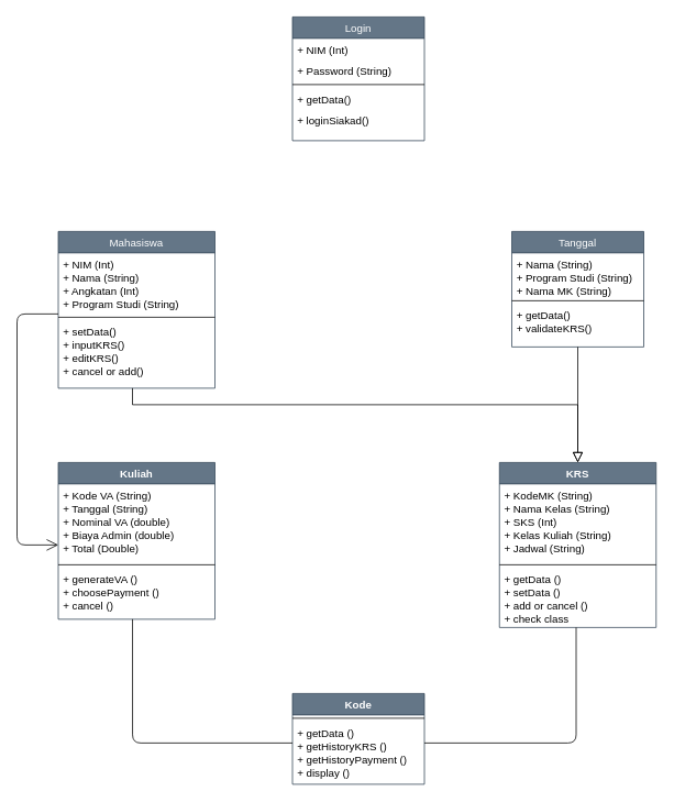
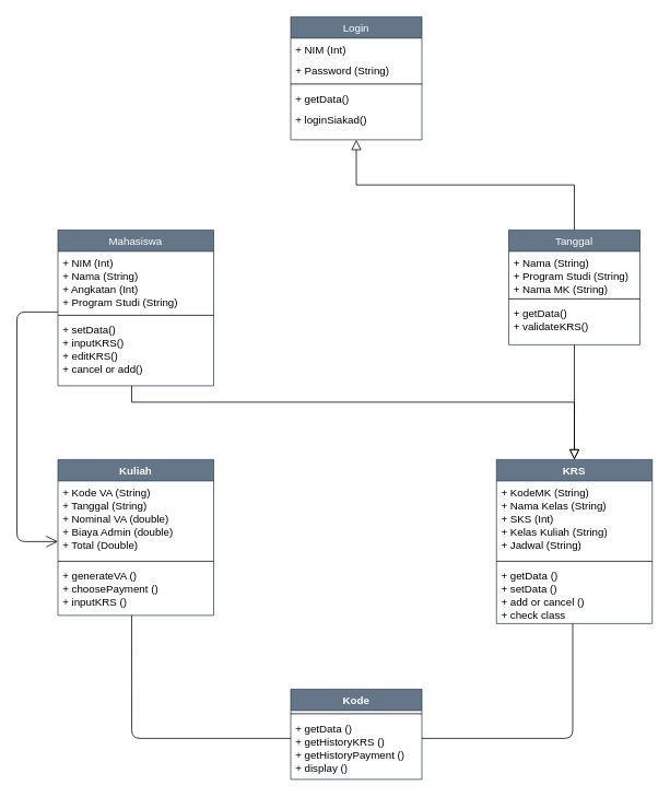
  <mxCell id="0" />
  <mxCell id="1" parent="0" />
+ <mxCell id="2" value="" style="endArrow=block;endSize=10;endFill=0;shadow=0;strokeWidth=1;rounded=0;edgeStyle=elbowEdgeStyle;elbow=vertical;" parent="1" source="9" target="3" edge="1"><mxGeometry width="160" relative="1" as="geometry"><mxPoint x="230" y="353" as="sourcePoint" /><mxPoint x="330" y="251" as="targetPoint" /></mxGeometry></mxCell>
  <mxCell id="3" value="Login" style="swimlane;fontStyle=0;align=center;verticalAlign=top;childLayout=stackLayout;horizontal=1;startSize=26;horizontalStack=0;resizeParent=1;resizeLast=0;collapsible=1;marginBottom=0;rounded=0;shadow=0;strokeWidth=1;fillColor=#647687;strokeColor=#314354;fontColor=#ffffff;fontSize=13;" parent="1" vertex="1"><mxGeometry x="354" y="20" width="160" height="150" as="geometry"><mxRectangle x="230" y="140" width="160" height="26" as="alternateBounds" /></mxGeometry></mxCell>
  <mxCell id="4" value="+ NIM (Int)" style="text;align=left;verticalAlign=top;spacingLeft=4;spacingRight=4;overflow=hidden;rotatable=0;points=[[0,0.5],[1,0.5]];portConstraint=eastwest;fontSize=13;" parent="3" vertex="1"><mxGeometry y="26" width="160" height="26" as="geometry" /></mxCell>
  <mxCell id="5" value="+ Password (String)" style="text;align=left;verticalAlign=top;spacingLeft=4;spacingRight=4;overflow=hidden;rotatable=0;points=[[0,0.5],[1,0.5]];portConstraint=eastwest;rounded=0;shadow=0;html=0;fontSize=13;" parent="3" vertex="1"><mxGeometry y="52" width="160" height="26" as="geometry" /></mxCell>
  <mxCell id="6" value="" style="line;html=1;strokeWidth=1;align=left;verticalAlign=middle;spacingTop=-1;spacingLeft=3;spacingRight=3;rotatable=0;labelPosition=right;points=[];portConstraint=eastwest;" parent="3" vertex="1"><mxGeometry y="78" width="160" height="8" as="geometry" /></mxCell>
  <mxCell id="7" value="+ getData()" style="text;align=left;verticalAlign=top;spacingLeft=4;spacingRight=4;overflow=hidden;rotatable=0;points=[[0,0.5],[1,0.5]];portConstraint=eastwest;fontSize=13;" parent="3" vertex="1"><mxGeometry y="86" width="160" height="26" as="geometry" /></mxCell>
  <mxCell id="8" value="+ loginSiakad()" style="text;align=left;verticalAlign=top;spacingLeft=4;spacingRight=4;overflow=hidden;rotatable=0;points=[[0,0.5],[1,0.5]];portConstraint=eastwest;fontSize=13;" vertex="1" parent="3"><mxGeometry y="112" width="160" height="26" as="geometry" /></mxCell>
  <mxCell id="9" value="Tanggal" style="swimlane;fontStyle=0;align=center;verticalAlign=top;childLayout=stackLayout;horizontal=1;startSize=26;horizontalStack=0;resizeParent=1;resizeLast=0;collapsible=1;marginBottom=0;rounded=0;shadow=0;strokeWidth=1;fillColor=#647687;strokeColor=#314354;fontColor=#ffffff;fontSize=13;" parent="1" vertex="1"><mxGeometry x="620" y="280" width="160" height="140" as="geometry"><mxRectangle x="330" y="360" width="170" height="26" as="alternateBounds" /></mxGeometry></mxCell>
  <mxCell id="10" value="+ Nama (String)&#10;+ Program Studi (String)&#10;+ Nama MK (String)" style="text;align=left;verticalAlign=top;spacingLeft=4;spacingRight=4;overflow=hidden;rotatable=0;points=[[0,0.5],[1,0.5]];portConstraint=eastwest;fontSize=13;" parent="9" vertex="1"><mxGeometry y="26" width="160" height="54" as="geometry" /></mxCell>
  <mxCell id="11" value="" style="line;html=1;strokeWidth=1;align=left;verticalAlign=middle;spacingTop=-1;spacingLeft=3;spacingRight=3;rotatable=0;labelPosition=right;points=[];portConstraint=eastwest;" parent="9" vertex="1"><mxGeometry y="80" width="160" height="8" as="geometry" /></mxCell>
  <mxCell id="12" value="+ getData()&#10;+ validateKRS()&#10;" style="text;align=left;verticalAlign=top;spacingLeft=4;spacingRight=4;overflow=hidden;rotatable=0;points=[[0,0.5],[1,0.5]];portConstraint=eastwest;fontStyle=0;fontSize=13;" vertex="1" parent="9"><mxGeometry y="88" width="160" height="42" as="geometry" /></mxCell>
  <mxCell id="13" value="Mahasiswa" style="swimlane;fontStyle=0;align=center;verticalAlign=top;childLayout=stackLayout;horizontal=1;startSize=26;horizontalStack=0;resizeParent=1;resizeLast=0;collapsible=1;marginBottom=0;rounded=0;shadow=0;strokeWidth=1;fillColor=#647687;strokeColor=#314354;fontColor=#ffffff;fontSize=13;" parent="1" vertex="1"><mxGeometry x="70" y="280" width="190" height="190" as="geometry"><mxRectangle x="130" y="380" width="160" height="26" as="alternateBounds" /></mxGeometry></mxCell>
  <mxCell id="14" value="+ NIM (Int)&#10;+ Nama (String)&#10;+ Angkatan (Int)&#10;+ Program Studi (String)&#10;" style="text;align=left;verticalAlign=top;spacingLeft=4;spacingRight=4;overflow=hidden;rotatable=0;points=[[0,0.5],[1,0.5]];portConstraint=eastwest;fontSize=13;" parent="13" vertex="1"><mxGeometry y="26" width="190" height="74" as="geometry" /></mxCell>
  <mxCell id="15" value="" style="line;html=1;strokeWidth=1;align=left;verticalAlign=middle;spacingTop=-1;spacingLeft=3;spacingRight=3;rotatable=0;labelPosition=right;points=[];portConstraint=eastwest;" parent="13" vertex="1"><mxGeometry y="100" width="190" height="8" as="geometry" /></mxCell>
  <mxCell id="16" value="+ setData()&#10;+ inputKRS()&#10;+ editKRS()&#10;+ cancel or add()&#10;" style="text;align=left;verticalAlign=top;spacingLeft=4;spacingRight=4;overflow=hidden;rotatable=0;points=[[0,0.5],[1,0.5]];portConstraint=eastwest;fontStyle=0;fontSize=13;" parent="13" vertex="1"><mxGeometry y="108" width="190" height="72" as="geometry" /></mxCell>
  <mxCell id="17" value="Kuliah" style="swimlane;fontStyle=1;align=center;verticalAlign=top;childLayout=stackLayout;horizontal=1;startSize=26;horizontalStack=0;resizeParent=1;resizeParentMax=0;resizeLast=0;collapsible=1;marginBottom=0;fillColor=#647687;strokeColor=#314354;fontColor=#ffffff;fontSize=13;" vertex="1" parent="1"><mxGeometry x="70" y="560" width="190" height="190" as="geometry" /></mxCell>
  <mxCell id="18" value="+ Kode VA (String)&#10;+ Tanggal (String)&#10;+ Nominal VA (double)&#10;+ Biaya Admin (double)&#10;+ Total (Double)&#10;" style="text;strokeColor=none;fillColor=none;align=left;verticalAlign=top;spacingLeft=4;spacingRight=4;overflow=hidden;rotatable=0;points=[[0,0.5],[1,0.5]];portConstraint=eastwest;fontSize=13;" vertex="1" parent="17"><mxGeometry y="26" width="190" height="94" as="geometry" /></mxCell>
  <mxCell id="19" value="" style="line;strokeWidth=1;fillColor=none;align=left;verticalAlign=middle;spacingTop=-1;spacingLeft=3;spacingRight=3;rotatable=0;labelPosition=right;points=[];portConstraint=eastwest;" vertex="1" parent="17"><mxGeometry y="120" width="190" height="8" as="geometry" /></mxCell>
- <mxCell id="20" value="+ generateVA ()&#10;+ choosePayment ()&#10;+ cancel ()&#10;" style="text;strokeColor=none;fillColor=none;align=left;verticalAlign=top;spacingLeft=4;spacingRight=4;overflow=hidden;rotatable=0;points=[[0,0.5],[1,0.5]];portConstraint=eastwest;fontSize=13;" vertex="1" parent="17"><mxGeometry y="128" width="190" height="62" as="geometry" /></mxCell>
+ <mxCell id="20" value="+ generateVA ()&#10;+ choosePayment ()&#10;+ inputKRS ()&#10;" style="text;strokeColor=none;fillColor=none;align=left;verticalAlign=top;spacingLeft=4;spacingRight=4;overflow=hidden;rotatable=0;points=[[0,0.5],[1,0.5]];portConstraint=eastwest;fontSize=13;" vertex="1" parent="17"><mxGeometry y="128" width="190" height="62" as="geometry" /></mxCell>
  <mxCell id="21" value="KRS" style="swimlane;fontStyle=1;align=center;verticalAlign=top;childLayout=stackLayout;horizontal=1;startSize=26;horizontalStack=0;resizeParent=1;resizeParentMax=0;resizeLast=0;collapsible=1;marginBottom=0;fillColor=#647687;strokeColor=#314354;fontColor=#ffffff;fontSize=13;" vertex="1" parent="1"><mxGeometry x="605" y="560" width="190" height="200" as="geometry" /></mxCell>
  <mxCell id="22" value="+ KodeMK (String)&#10;+ Nama Kelas (String)&#10;+ SKS (Int)&#10;+ Kelas Kuliah (String)&#10;+ Jadwal (String)&#10;" style="text;strokeColor=none;fillColor=none;align=left;verticalAlign=top;spacingLeft=4;spacingRight=4;overflow=hidden;rotatable=0;points=[[0,0.5],[1,0.5]];portConstraint=eastwest;fontSize=13;" vertex="1" parent="21"><mxGeometry y="26" width="190" height="94" as="geometry" /></mxCell>
  <mxCell id="23" value="" style="line;strokeWidth=1;fillColor=none;align=left;verticalAlign=middle;spacingTop=-1;spacingLeft=3;spacingRight=3;rotatable=0;labelPosition=right;points=[];portConstraint=eastwest;" vertex="1" parent="21"><mxGeometry y="120" width="190" height="8" as="geometry" /></mxCell>
  <mxCell id="24" value="+ getData ()&#10;+ setData ()&#10;+ add or cancel ()&#10;+ check class&#10;" style="text;strokeColor=none;fillColor=none;align=left;verticalAlign=top;spacingLeft=4;spacingRight=4;overflow=hidden;rotatable=0;points=[[0,0.5],[1,0.5]];portConstraint=eastwest;fontSize=13;" vertex="1" parent="21"><mxGeometry y="128" width="190" height="72" as="geometry" /></mxCell>
  <mxCell id="25" value="Kode" style="swimlane;fontStyle=1;align=center;verticalAlign=top;childLayout=stackLayout;horizontal=1;startSize=26;horizontalStack=0;resizeParent=1;resizeParentMax=0;resizeLast=0;collapsible=1;marginBottom=0;fillColor=#647687;strokeColor=#314354;fontColor=#ffffff;fontSize=13;" vertex="1" parent="1"><mxGeometry x="354" y="840" width="160" height="110" as="geometry" /></mxCell>
  <mxCell id="26" value="" style="line;strokeWidth=1;fillColor=none;align=left;verticalAlign=middle;spacingTop=-1;spacingLeft=3;spacingRight=3;rotatable=0;labelPosition=right;points=[];portConstraint=eastwest;" vertex="1" parent="25"><mxGeometry y="26" width="160" height="8" as="geometry" /></mxCell>
  <mxCell id="27" value="+ getData ()&#10;+ getHistoryKRS ()&#10;+ getHistoryPayment ()&#10;+ display ()&#10;" style="text;strokeColor=none;fillColor=none;align=left;verticalAlign=top;spacingLeft=4;spacingRight=4;overflow=hidden;rotatable=0;points=[[0,0.5],[1,0.5]];portConstraint=eastwest;fontSize=13;" vertex="1" parent="25"><mxGeometry y="34" width="160" height="76" as="geometry" /></mxCell>
  <mxCell id="28" value="" style="endArrow=block;endSize=10;endFill=0;shadow=0;strokeWidth=1;rounded=0;edgeStyle=elbowEdgeStyle;elbow=vertical;entryX=0.5;entryY=0;entryDx=0;entryDy=0;" edge="1" parent="1" target="21"><mxGeometry width="160" relative="1" as="geometry"><mxPoint x="160" y="470" as="sourcePoint" /><mxPoint x="434" y="400" as="targetPoint" /><Array as="points"><mxPoint x="160" y="490" /></Array></mxGeometry></mxCell>
  <mxCell id="29" value="" style="endArrow=block;endSize=10;endFill=0;shadow=0;strokeWidth=1;rounded=0;edgeStyle=elbowEdgeStyle;elbow=vertical;exitX=0.5;exitY=1;exitDx=0;exitDy=0;" edge="1" parent="1" source="9"><mxGeometry width="160" relative="1" as="geometry"><mxPoint x="450" y="510" as="sourcePoint" /><mxPoint x="700" y="560" as="targetPoint" /><Array as="points"><mxPoint x="420" y="490" /></Array></mxGeometry></mxCell>
  <mxCell id="30" value="" style="endArrow=open;endFill=1;endSize=12;html=1;fontSize=13;entryX=0;entryY=0.787;entryDx=0;entryDy=0;entryPerimeter=0;" edge="1" parent="1" target="18"><mxGeometry width="160" relative="1" as="geometry"><mxPoint x="70" y="380" as="sourcePoint" /><mxPoint x="40" y="680" as="targetPoint" /><Array as="points"><mxPoint y="380" x="20" /><mxPoint y="660" x="20" /></Array></mxGeometry></mxCell>
  <mxCell id="31" value="" style="endArrow=none;html=1;edgeStyle=orthogonalEdgeStyle;fontSize=13;exitX=0.474;exitY=1;exitDx=0;exitDy=0;exitPerimeter=0;" edge="1" parent="1" source="20"><mxGeometry relative="1" as="geometry"><mxPoint x="180" y="910" as="sourcePoint" /><mxPoint x="354" y="900" as="targetPoint" /><Array as="points"><mxPoint x="160" y="900" /><mxPoint x="354" y="900" /></Array></mxGeometry></mxCell>
  <mxCell id="32" value="" style="endArrow=none;html=1;edgeStyle=orthogonalEdgeStyle;fontSize=13;" edge="1" parent="1" source="24" target="27"><mxGeometry relative="1" as="geometry"><mxPoint x="514" y="740" as="sourcePoint" /><mxPoint x="516" y="900" as="targetPoint" /><Array as="points"><mxPoint x="698" y="900" /></Array></mxGeometry></mxCell>
